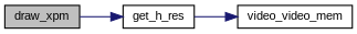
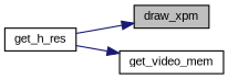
  digraph {
    fontname="Liberation Sans"
    rankdir=LR
    node [color=black fontname="Liberation Sans" fontsize=10 shape=record]
    edge [color=midnightblue fontname="Liberation Sans" fontsize=10 labelfontname=Helvetica labelfontsize=10 style=solid]
    n1 [fillcolor=grey75 fontcolor=black height=0.2 label=draw_xpm style=filled width=0.4]
    n2 [height=0.2 label=get_h_res width=0.4]
-   n3 [height=0.2 label=video_video_mem width=0.4]
-   n1 -> n2
+   n3 [height=0.2 label=get_video_mem width=0.4]
+   n2 -> n1
    n2 -> n3
  }
